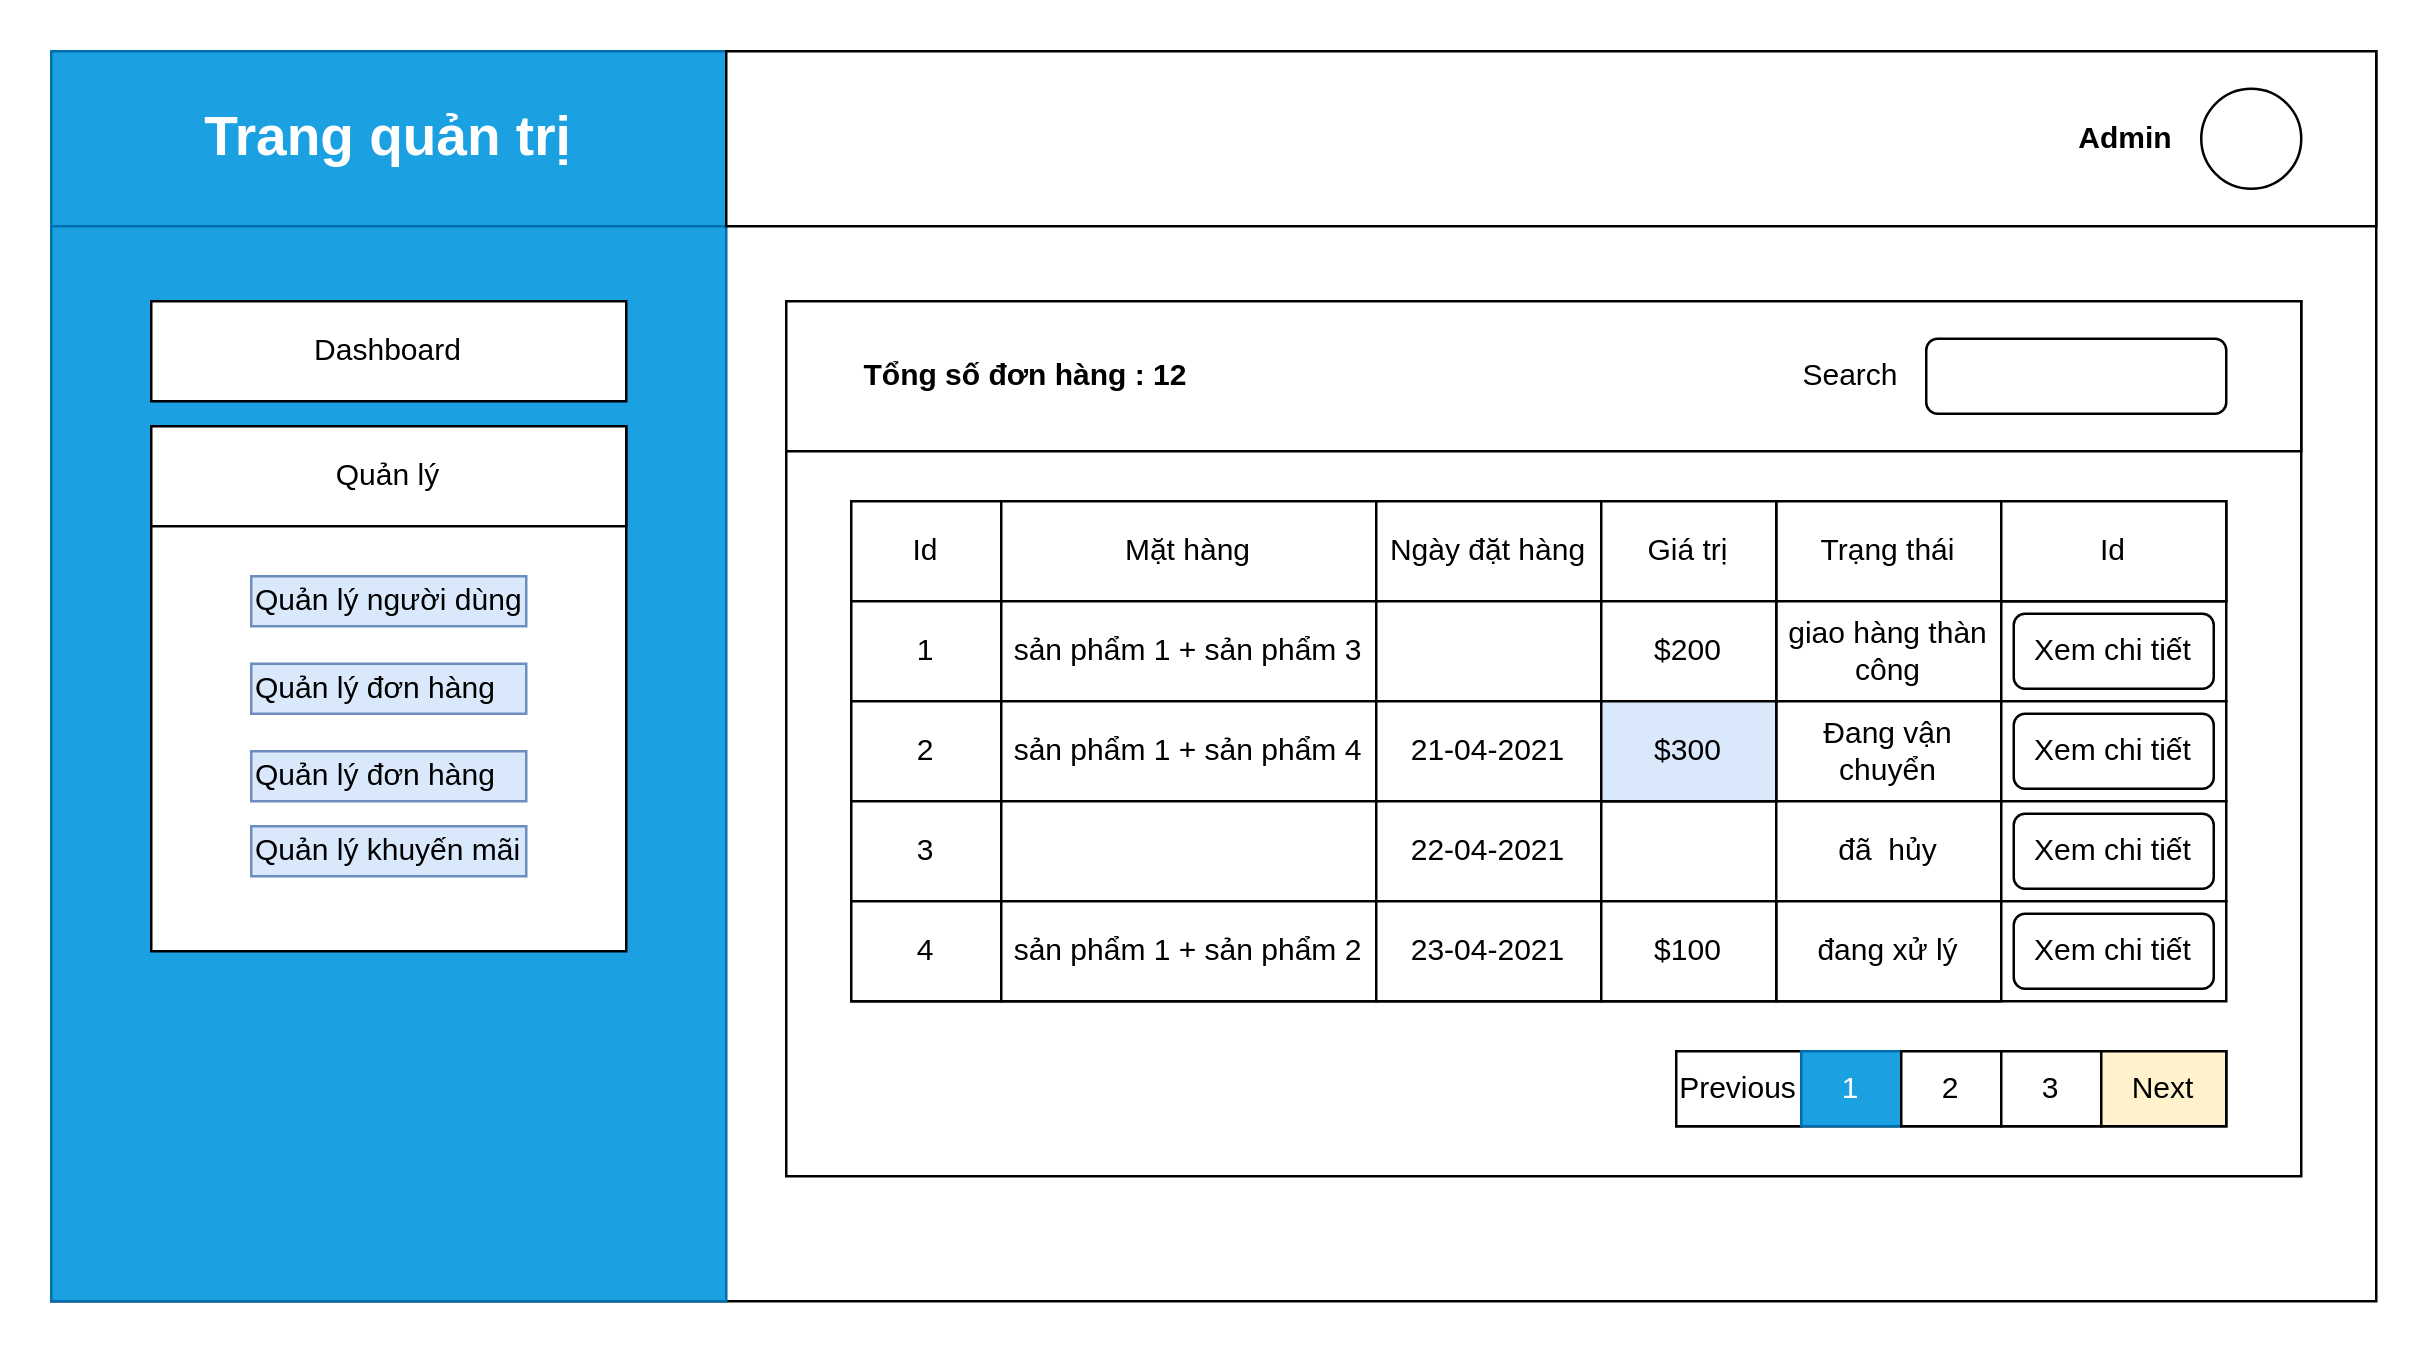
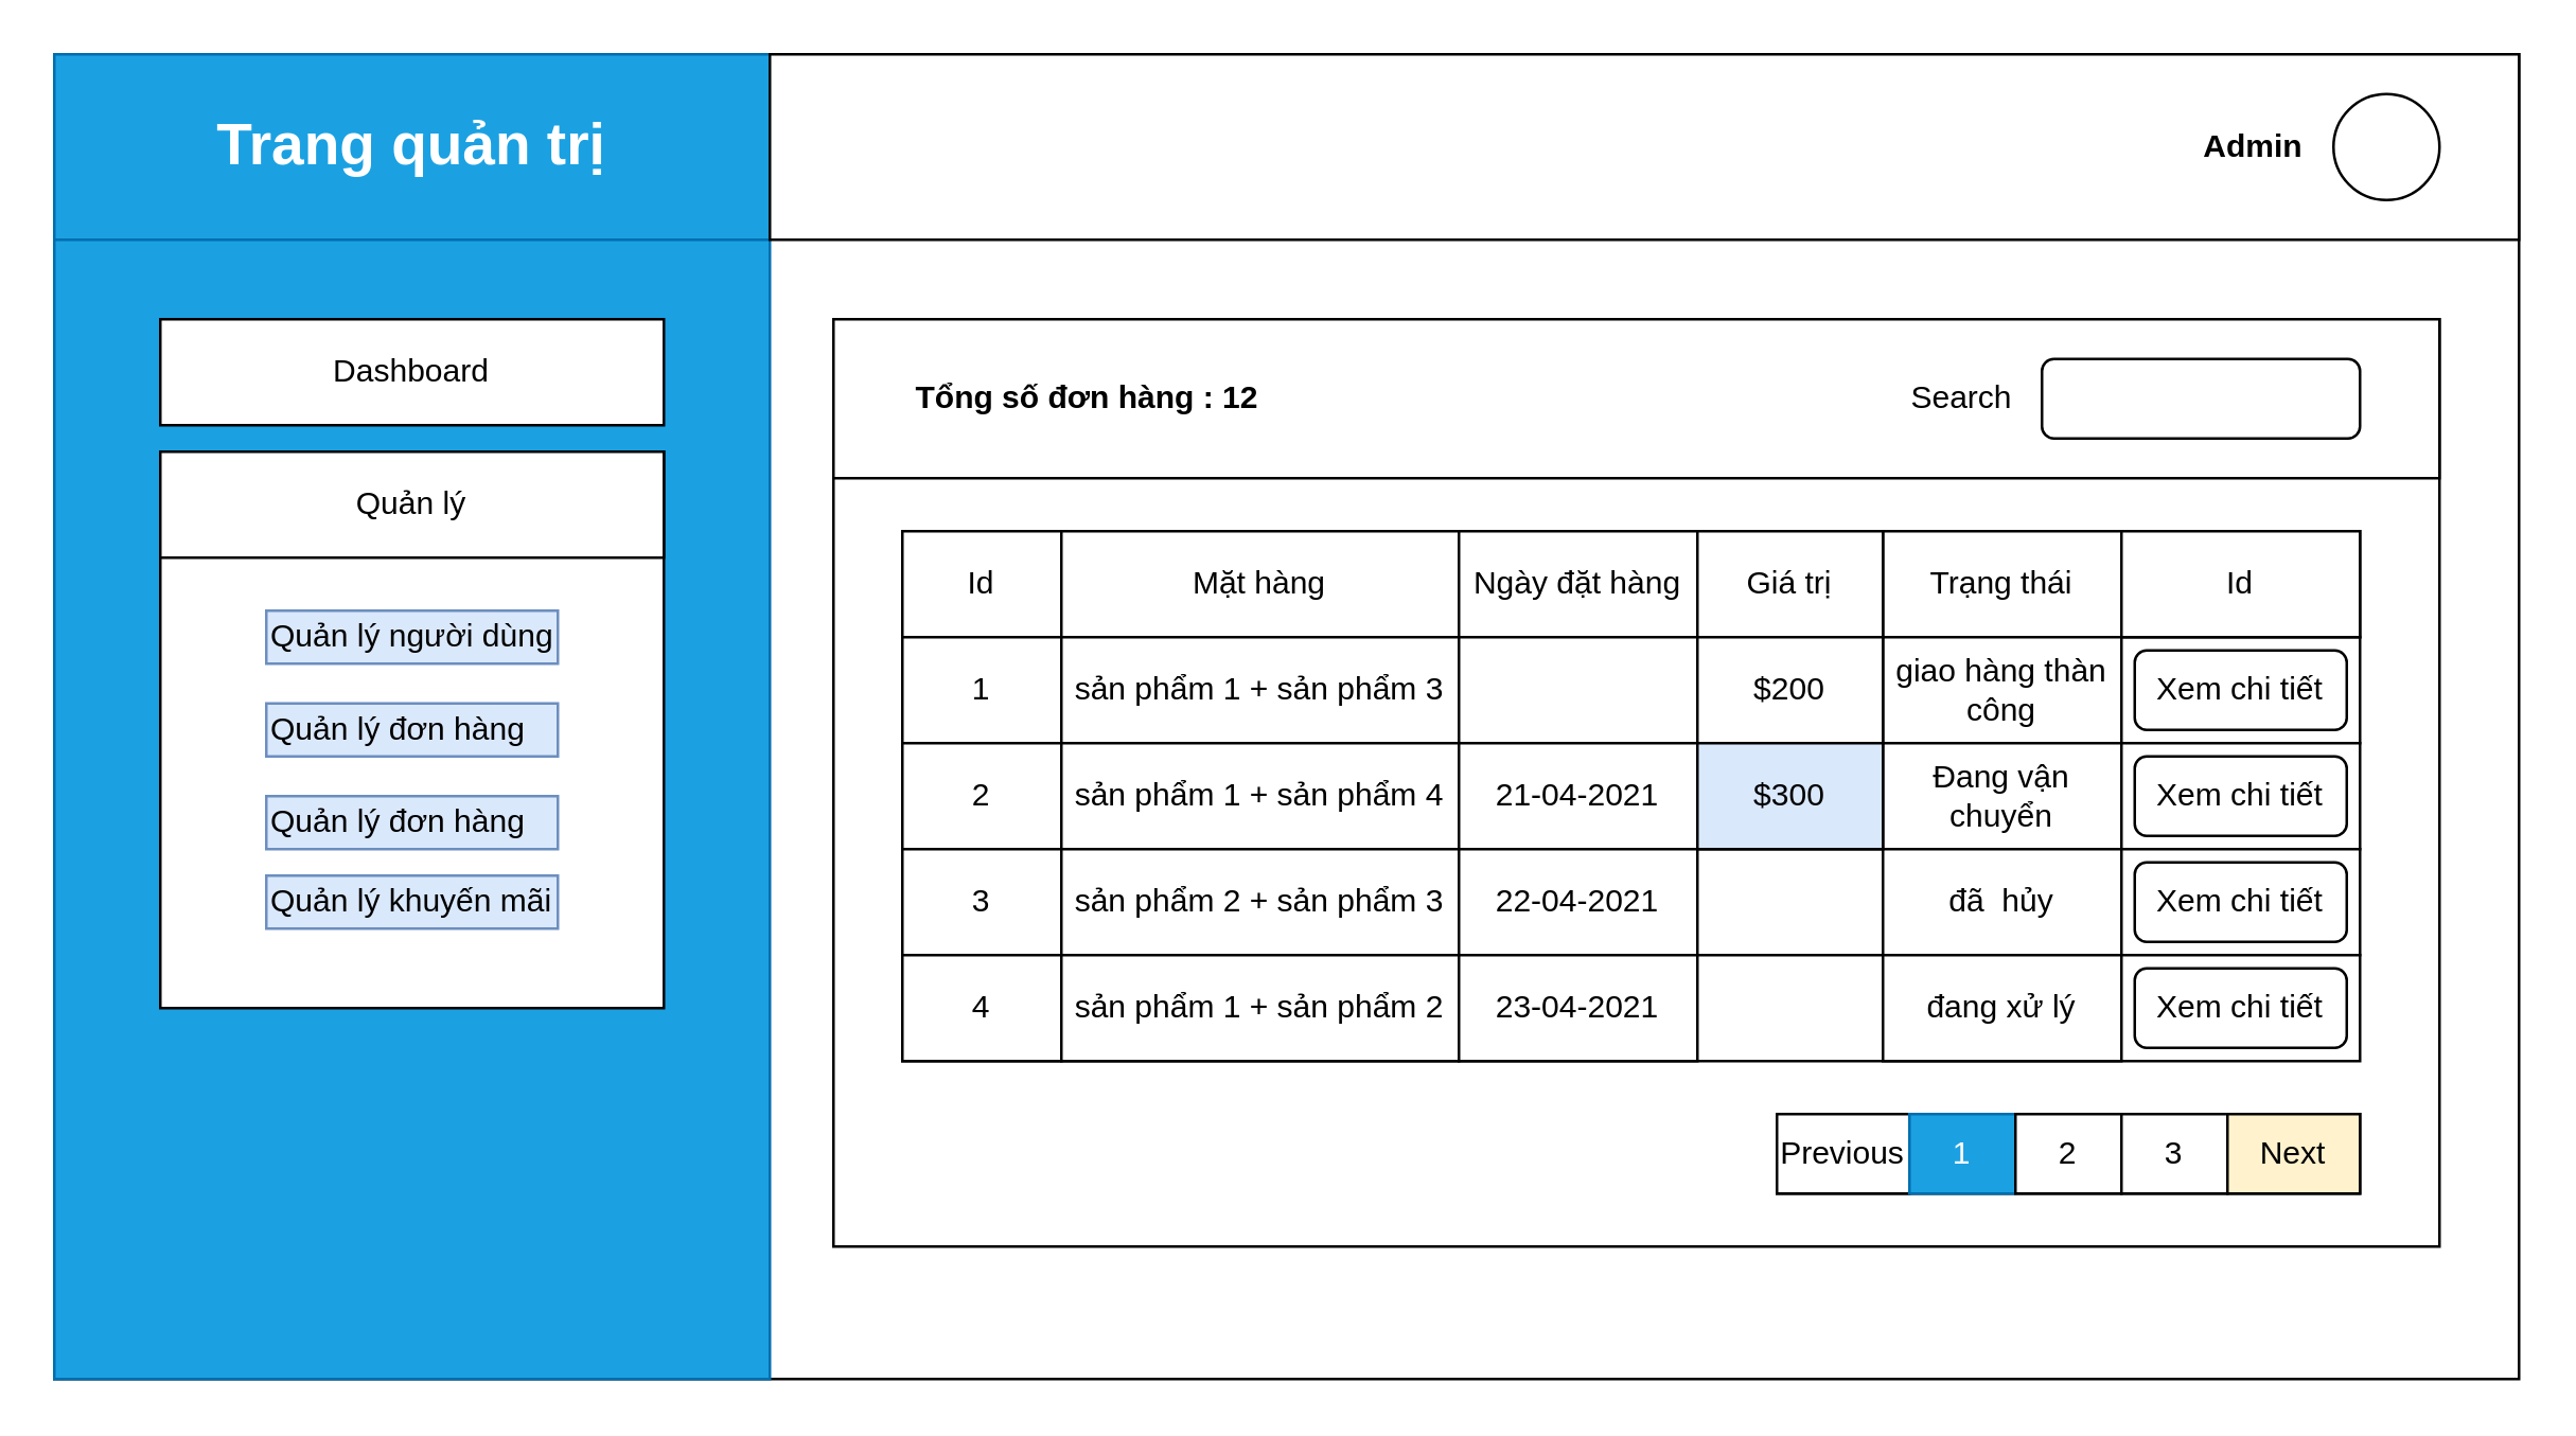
  <mxCell id="0" />
  <mxCell id="1" parent="0" />
  <mxCell id="2" value="" style="rounded=0;whiteSpace=wrap;html=1;" vertex="1" parent="1"><mxGeometry x="20" width="930" height="500" as="geometry" y="20" /></mxCell>
  <mxCell id="3" value="" style="rounded=0;whiteSpace=wrap;html=1;fillColor=#1ba1e2;strokeColor=#006EAF;fontColor=#ffffff;" vertex="1" parent="1"><mxGeometry x="20" width="270" height="500" as="geometry" y="20" /></mxCell>
  <mxCell id="4" value="&lt;font style=&quot;font-size: 22px&quot;&gt;&lt;b&gt;Trang quản trị&lt;/b&gt;&lt;/font&gt;" style="rounded=0;whiteSpace=wrap;html=1;fillColor=#1ba1e2;strokeColor=#006EAF;fontColor=#ffffff;" vertex="1" parent="1"><mxGeometry x="20" width="270" height="70" as="geometry" y="20" /></mxCell>
  <mxCell id="5" value="Dashboard" style="rounded=0;whiteSpace=wrap;html=1;" vertex="1" parent="1"><mxGeometry x="60" y="120" width="190" height="40" as="geometry" /></mxCell>
  <mxCell id="6" value="" style="rounded=0;whiteSpace=wrap;html=1;" vertex="1" parent="1"><mxGeometry x="60" y="170" width="190" height="210" as="geometry" /></mxCell>
  <mxCell id="7" value="Quản lý" style="rounded=0;whiteSpace=wrap;html=1;" vertex="1" parent="1"><mxGeometry x="60" y="170" width="190" height="40" as="geometry" /></mxCell>
  <mxCell id="8" value="Quản lý người dùng" style="text;html=1;strokeColor=#6c8ebf;fillColor=#dae8fc;align=left;verticalAlign=middle;whiteSpace=wrap;rounded=0;" vertex="1" parent="1"><mxGeometry x="100" y="230" width="110" height="20" as="geometry" /></mxCell>
  <mxCell id="9" value="Quản lý khuyến mãi" style="text;html=1;strokeColor=#6c8ebf;fillColor=#dae8fc;align=left;verticalAlign=middle;whiteSpace=wrap;rounded=0;" vertex="1" parent="1"><mxGeometry x="100" y="330" width="110" height="20" as="geometry" /></mxCell>
  <mxCell id="10" value="Quản lý đơn hàng" style="text;html=1;strokeColor=#6c8ebf;fillColor=#dae8fc;align=left;verticalAlign=middle;whiteSpace=wrap;rounded=0;" vertex="1" parent="1"><mxGeometry x="100" y="300" width="110" height="20" as="geometry" /></mxCell>
  <mxCell id="11" value="Quản lý đơn hàng" style="text;html=1;strokeColor=#6c8ebf;fillColor=#dae8fc;align=left;verticalAlign=middle;whiteSpace=wrap;rounded=0;" vertex="1" parent="1"><mxGeometry x="100" y="265" width="110" height="20" as="geometry" /></mxCell>
  <mxCell id="12" value="" style="rounded=0;whiteSpace=wrap;html=1;" vertex="1" parent="1"><mxGeometry x="314" y="120" width="606" height="350" as="geometry" /></mxCell>
  <mxCell id="13" value="" style="rounded=0;whiteSpace=wrap;html=1;" vertex="1" parent="1"><mxGeometry x="314" y="120" width="606" height="60" as="geometry" /></mxCell>
  <mxCell id="14" value="" style="rounded=1;whiteSpace=wrap;html=1;" vertex="1" parent="1"><mxGeometry x="770" y="135" width="120" height="30" as="geometry" /></mxCell>
  <mxCell id="15" value="Search" style="text;html=1;strokeColor=none;fillColor=none;align=center;verticalAlign=middle;whiteSpace=wrap;rounded=0;" vertex="1" parent="1"><mxGeometry x="720" y="140" width="40" height="20" as="geometry" /></mxCell>
  <mxCell id="16" value="" style="rounded=0;whiteSpace=wrap;html=1;" vertex="1" parent="1"><mxGeometry x="340" y="200" width="550" height="40" as="geometry" /></mxCell>
  <mxCell id="17" value="Id" style="rounded=0;whiteSpace=wrap;html=1;" vertex="1" parent="1"><mxGeometry x="340" y="200" width="60" height="40" as="geometry" /></mxCell>
  <mxCell id="18" value="Mặt hàng" style="rounded=0;whiteSpace=wrap;html=1;" vertex="1" parent="1"><mxGeometry x="400" y="200" width="150" height="40" as="geometry" /></mxCell>
  <mxCell id="19" value="Ngày đặt hàng" style="rounded=0;whiteSpace=wrap;html=1;" vertex="1" parent="1"><mxGeometry x="550" y="200" width="90" height="40" as="geometry" /></mxCell>
  <mxCell id="20" value="Trạng thái" style="rounded=0;whiteSpace=wrap;html=1;" vertex="1" parent="1"><mxGeometry x="710" y="200" width="90" height="40" as="geometry" /></mxCell>
  <mxCell id="21" value="" style="rounded=0;whiteSpace=wrap;html=1;" vertex="1" parent="1"><mxGeometry x="340" y="240" width="550" height="40" as="geometry" /></mxCell>
  <mxCell id="22" value="1" style="rounded=0;whiteSpace=wrap;html=1;" vertex="1" parent="1"><mxGeometry x="340" y="240" width="60" height="40" as="geometry" /></mxCell>
  <mxCell id="23" value="sản phẩm 1 + sản phẩm 3" style="rounded=0;whiteSpace=wrap;html=1;" vertex="1" parent="1"><mxGeometry x="400" y="240" width="150" height="40" as="geometry" /></mxCell>
  <mxCell id="24" value="giao hàng thàn công" style="rounded=0;whiteSpace=wrap;html=1;" vertex="1" parent="1"><mxGeometry x="710" y="240" width="90" height="40" as="geometry" /></mxCell>
  <mxCell id="25" value="" style="rounded=0;whiteSpace=wrap;html=1;" vertex="1" parent="1"><mxGeometry x="340" y="280" width="550" height="40" as="geometry" /></mxCell>
  <mxCell id="26" value="2" style="rounded=0;whiteSpace=wrap;html=1;" vertex="1" parent="1"><mxGeometry x="340" y="280" width="60" height="40" as="geometry" /></mxCell>
  <mxCell id="27" value="sản phẩm 1 + sản phẩm 4" style="rounded=0;whiteSpace=wrap;html=1;" vertex="1" parent="1"><mxGeometry x="400" y="280" width="150" height="40" as="geometry" /></mxCell>
  <mxCell id="28" value="21-04-2021" style="rounded=0;whiteSpace=wrap;html=1;" vertex="1" parent="1"><mxGeometry x="550" y="280" width="90" height="40" as="geometry" /></mxCell>
  <mxCell id="29" value="Đang vận chuyển" style="rounded=0;whiteSpace=wrap;html=1;" vertex="1" parent="1"><mxGeometry x="710" y="280" width="90" height="40" as="geometry" /></mxCell>
  <mxCell id="30" value="" style="rounded=0;whiteSpace=wrap;html=1;" vertex="1" parent="1"><mxGeometry x="340" y="320" width="550" height="40" as="geometry" /></mxCell>
  <mxCell id="31" value="3" style="rounded=0;whiteSpace=wrap;html=1;" vertex="1" parent="1"><mxGeometry x="340" y="320" width="60" height="40" as="geometry" /></mxCell>
+ <mxCell id="32" value="sản phẩm 2 + sản phẩm 3" style="rounded=0;whiteSpace=wrap;html=1;" vertex="1" parent="1"><mxGeometry x="400" y="320" width="150" height="40" as="geometry" /></mxCell>
  <mxCell id="33" value="22-04-2021" style="rounded=0;whiteSpace=wrap;html=1;" vertex="1" parent="1"><mxGeometry x="550" y="320" width="90" height="40" as="geometry" /></mxCell>
  <mxCell id="34" value="đã&amp;nbsp; hủy" style="rounded=0;whiteSpace=wrap;html=1;" vertex="1" parent="1"><mxGeometry x="710" y="320" width="90" height="40" as="geometry" /></mxCell>
  <mxCell id="35" value="" style="rounded=0;whiteSpace=wrap;html=1;" vertex="1" parent="1"><mxGeometry x="340" y="360" width="550" height="40" as="geometry" /></mxCell>
  <mxCell id="36" value="4" style="rounded=0;whiteSpace=wrap;html=1;" vertex="1" parent="1"><mxGeometry x="340" y="360" width="60" height="40" as="geometry" /></mxCell>
  <mxCell id="37" value="sản phẩm 1 + sản phẩm 2" style="rounded=0;whiteSpace=wrap;html=1;" vertex="1" parent="1"><mxGeometry x="400" y="360" width="150" height="40" as="geometry" /></mxCell>
  <mxCell id="38" value="23-04-2021" style="rounded=0;whiteSpace=wrap;html=1;" vertex="1" parent="1"><mxGeometry x="550" y="360" width="90" height="40" as="geometry" /></mxCell>
  <mxCell id="39" value="đang xử lý" style="rounded=0;whiteSpace=wrap;html=1;" vertex="1" parent="1"><mxGeometry x="710" y="360" width="90" height="40" as="geometry" /></mxCell>
  <mxCell id="40" value="Xem chi tiết" style="rounded=1;whiteSpace=wrap;html=1;" vertex="1" parent="1"><mxGeometry x="805" y="245" width="80" height="30" as="geometry" /></mxCell>
  <mxCell id="41" value="Xem chi tiết" style="rounded=1;whiteSpace=wrap;html=1;" vertex="1" parent="1"><mxGeometry x="805" y="285" width="80" height="30" as="geometry" /></mxCell>
  <mxCell id="42" value="Xem chi tiết" style="rounded=1;whiteSpace=wrap;html=1;" vertex="1" parent="1"><mxGeometry x="805" y="325" width="80" height="30" as="geometry" /></mxCell>
  <mxCell id="43" value="Xem chi tiết" style="rounded=1;whiteSpace=wrap;html=1;" vertex="1" parent="1"><mxGeometry x="805" y="365" width="80" height="30" as="geometry" /></mxCell>
  <mxCell id="44" value="" style="rounded=0;whiteSpace=wrap;html=1;" vertex="1" parent="1"><mxGeometry x="670" y="420" width="220" height="30" as="geometry" /></mxCell>
  <mxCell id="45" value="Previous" style="rounded=0;whiteSpace=wrap;html=1;" vertex="1" parent="1"><mxGeometry x="670" y="420" width="50" height="30" as="geometry" /></mxCell>
  <mxCell id="46" value="1" style="rounded=0;whiteSpace=wrap;html=1;fillColor=#1ba1e2;strokeColor=#006EAF;fontColor=#ffffff;" vertex="1" parent="1"><mxGeometry x="720" y="420" width="40" height="30" as="geometry" /></mxCell>
  <mxCell id="47" value="2" style="rounded=0;whiteSpace=wrap;html=1;" vertex="1" parent="1"><mxGeometry x="760" y="420" width="40" height="30" as="geometry" /></mxCell>
  <mxCell id="48" value="3" style="rounded=0;whiteSpace=wrap;html=1;" vertex="1" parent="1"><mxGeometry x="800" y="420" width="40" height="30" as="geometry" /></mxCell>
  <mxCell id="49" value="Next" style="rounded=0;whiteSpace=wrap;html=1;fillColor=#fff2cc;" vertex="1" parent="1"><mxGeometry x="840" y="420" width="50" height="30" as="geometry" /></mxCell>
  <mxCell id="50" value="&lt;b&gt;Tổng số đơn hàng : 12&lt;/b&gt;" style="text;html=1;strokeColor=none;fillColor=none;align=center;verticalAlign=middle;whiteSpace=wrap;rounded=0;" vertex="1" parent="1"><mxGeometry x="340" y="140" width="140" height="20" as="geometry" /></mxCell>
  <mxCell id="51" value="" style="rounded=0;whiteSpace=wrap;html=1;" vertex="1" parent="1"><mxGeometry x="290" width="660" height="70" as="geometry" y="20" /></mxCell>
  <mxCell id="52" value="" style="ellipse;whiteSpace=wrap;html=1;aspect=fixed;" vertex="1" parent="1"><mxGeometry x="880" y="35" width="40" height="40" as="geometry" /></mxCell>
  <mxCell id="53" value="&lt;b&gt;Admin&lt;/b&gt;" style="text;html=1;strokeColor=none;fillColor=none;align=center;verticalAlign=middle;whiteSpace=wrap;rounded=0;" vertex="1" parent="1"><mxGeometry x="830" y="45" width="40" height="20" as="geometry" /></mxCell>
  <mxCell id="54" value="Id" style="rounded=0;whiteSpace=wrap;html=1;" vertex="1" parent="1"><mxGeometry x="800" y="200" width="90" height="40" as="geometry" /></mxCell>
  <mxCell id="55" value="Giá trị" style="rounded=0;whiteSpace=wrap;html=1;" vertex="1" parent="1"><mxGeometry x="640" y="200" width="70" height="40" as="geometry" /></mxCell>
  <mxCell id="56" value="$200" style="rounded=0;whiteSpace=wrap;html=1;" vertex="1" parent="1"><mxGeometry x="640" y="240" width="70" height="40" as="geometry" /></mxCell>
  <mxCell id="57" value="$300" style="rounded=0;whiteSpace=wrap;html=1;fillColor=#dae8fc;" vertex="1" parent="1"><mxGeometry x="640" y="280" width="70" height="40" as="geometry" /></mxCell>
- <mxCell id="58" value="$100" style="rounded=0;whiteSpace=wrap;html=1;" vertex="1" parent="1"><mxGeometry x="640" y="360" width="70" height="40" as="geometry" /></mxCell>
